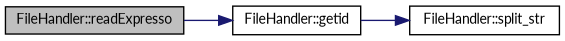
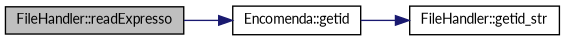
  digraph {
    fontname=Lato
    rankdir=LR
    node [color=black fillcolor=white fontname=Lato fontsize=10 shape=record style=filled]
    edge [color=midnightblue fontname=Lato fontsize=10 labelfontname=Helvetica labelfontsize=10 style=solid]
    n1 [fillcolor=grey75 fontcolor=black height=0.2 label="FileHandler::readExpresso" width=0.4]
-   n2 [height=0.2 label="FileHandler::getid" width=0.4]
-   n3 [height=0.2 label="FileHandler::split_str" width=0.4]
+   n2 [height=0.2 label="Encomenda::getid" width=0.4]
+   n3 [height=0.2 label="FileHandler::getid_str" width=0.4]
    n1 -> n2
    n2 -> n3
  }
